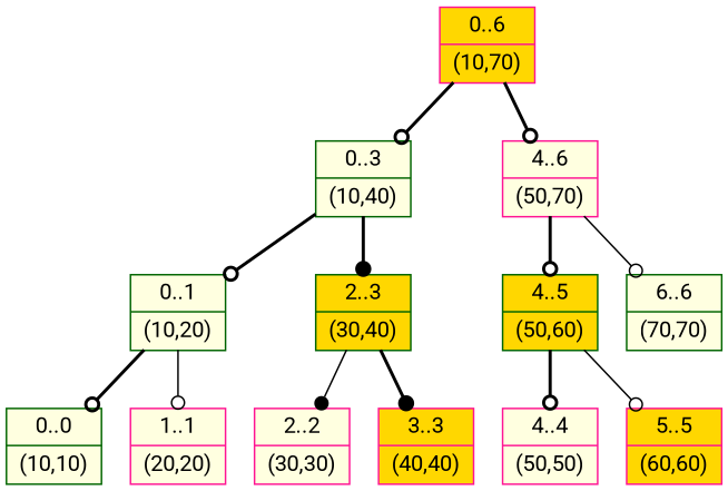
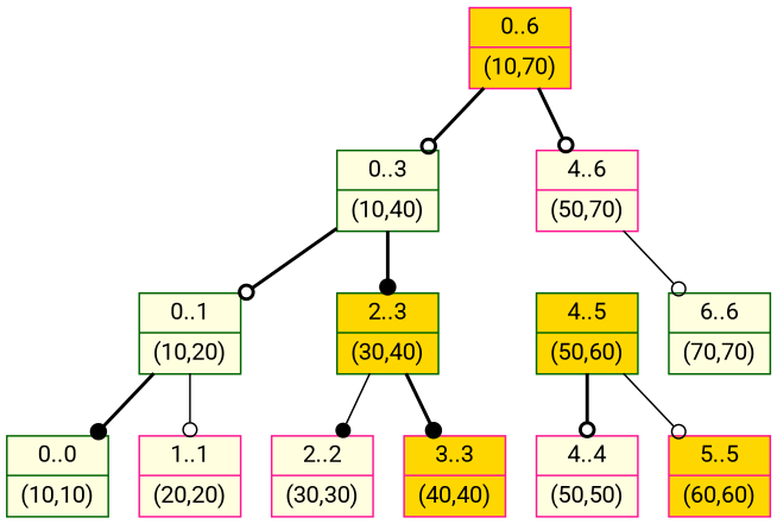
  digraph {
    fontname=Roboto
    node [color=deeppink fillcolor=lightyellow fontname=Roboto shape=record style=filled]
    edge [arrowhead=odot fontname=Roboto style=bold]
    n1 [fillcolor=gold label="{0..6|(10,70)}"]
    n2 [color=darkgreen label="{0..3|(10,40)}"]
    n3 [label="{4..6|(50,70)}"]
    n4 [color=darkgreen label="{0..1|(10,20)}"]
    n5 [color=darkgreen fillcolor=gold label="{2..3|(30,40)}"]
    n6 [color=darkgreen fillcolor=gold label="{4..5|(50,60)}"]
    n7 [color=darkgreen label="{6..6|(70,70)}"]
    n8 [color=darkgreen label="{0..0|(10,10)}"]
    n9 [label="{1..1|(20,20)}"]
    n10 [label="{2..2|(30,30)}"]
    n11 [fillcolor=gold label="{3..3|(40,40)}"]
    n12 [label="{4..4|(50,50)}"]
    n13 [fillcolor=gold label="{5..5|(60,60)}"]
    n1 -> n2
    n1 -> n3
    n2 -> n4
    n2 -> n5 [arrowhead=dot]
-   n3 -> n6
    n3 -> n7 [style=solid]
-   n4 -> n8
+   n4 -> n8 [arrowhead=dot]
    n4 -> n9 [style=solid]
    n5 -> n10 [arrowhead=dot style=solid]
    n5 -> n11 [arrowhead=dot]
    n6 -> n12
    n6 -> n13 [style=solid]
  }
